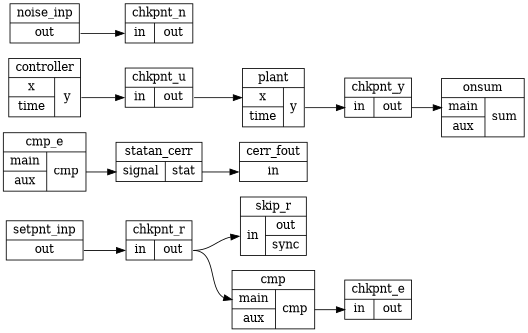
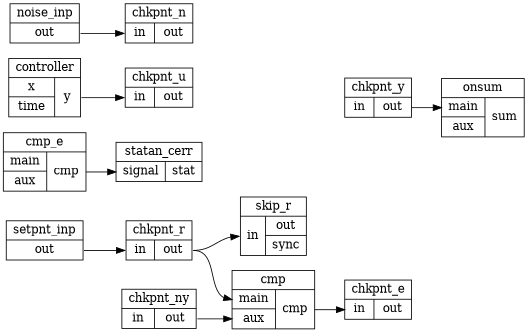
  digraph {
    rankdir=LR
    node [shape=record]
    edge [headport=in tailport=out]
    n1 [label="setpnt_inp|{{<out>out}}"]
    n2 [label="chkpnt_r|{{<in>in}|{<out>out}}"]
    n3 [label="cmp|{{<main>main|<aux>aux}|{<cmp>cmp}}"]
    n4 [label="skip_r|{{<in>in}|{<out>out|<sync>sync}}"]
    n5 [label="chkpnt_e|{{<in>in}|{<out>out}}"]
    n6 [label="cmp_e|{{<main>main|<aux>aux}|{<cmp>cmp}}"]
    n7 [label="statan_cerr|{{<signal>signal}|{<stat>stat}}"]
    n8 [label="controller|{{<x>x|<time>time}|{<y>y}}"]
    n9 [label="chkpnt_u|{{<in>in}|{<out>out}}"]
-   n10 [label="plant|{{<x>x|<time>time}|{<y>y}}"]
    n11 [label="chkpnt_y|{{<in>in}|{<out>out}}"]
    n12 [label="onsum|{{<main>main|<aux>aux}|{<sum>sum}}"]
+   n13 [label="chkpnt_ny|{{<in>in}|{<out>out}}"]
    n14 [label="noise_inp|{{<out>out}}"]
    n15 [label="chkpnt_n|{{<in>in}|{<out>out}}"]
-   n16 [label="cerr_fout|{{<in>in}}"]
    n1 -> n2
    n2 -> n3 [headport=main]
    n2 -> n4
    n3 -> n5 [tailport=cmp]
    n6 -> n7 [headport=signal tailport=cmp]
-   n7 -> n16 [tailport=stat]
    n8 -> n9 [tailport=y]
-   n9 -> n10 [headport=x]
-   n10 -> n11 [tailport=y]
    n11 -> n12 [headport=main]
+   n13 -> n3 [headport=aux]
    n14 -> n15
  }
